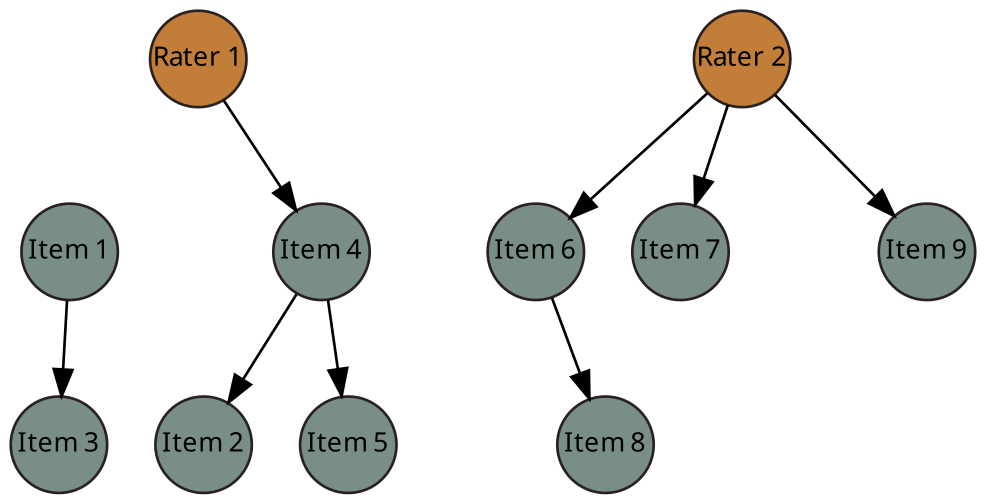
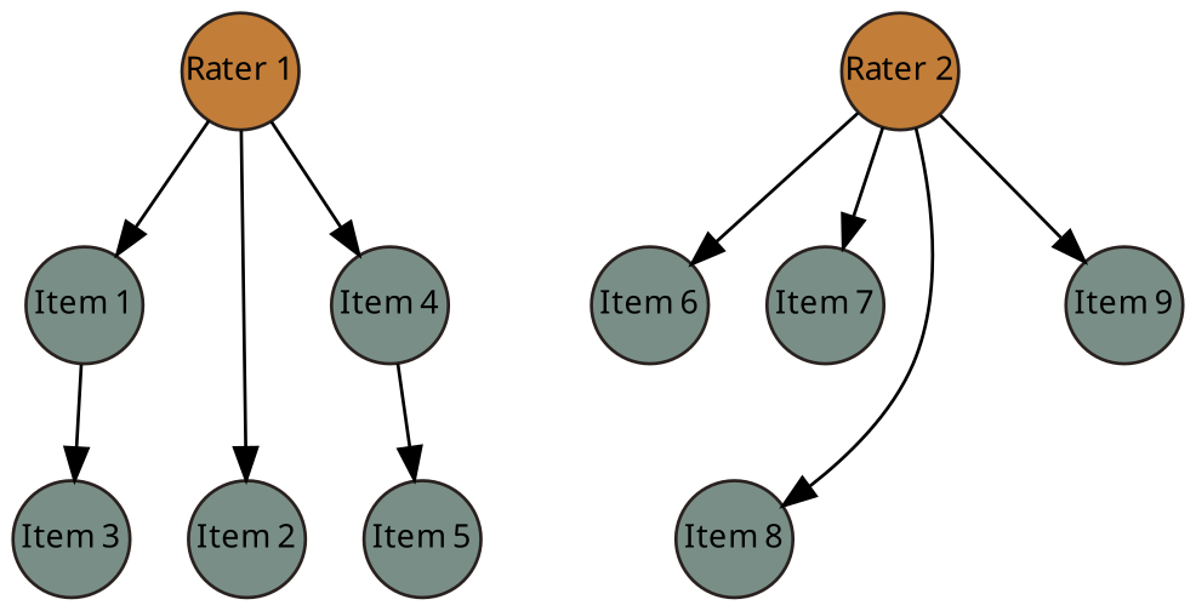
  digraph {
    node [color="#29211F" fillcolor="#798E87" fixedsize=true fontname=Futura fontsize=10 shape=circle style=filled]
    n1 [fillcolor="#C27D38" label="Rater 1"]
    n2 [label="Item 1"]
    n3 [label="Item 2"]
    n4 [label="Item 4"]
    n5 [label="Item 3"]
    n6 [label="Item 5"]
    n7 [fillcolor="#C27D38" label="Rater 2"]
    n8 [label="Item 6"]
    n9 [label="Item 7"]
    n10 [label="Item 8"]
    n11 [label="Item 9"]
-   n4 -> n3
+   n1 -> n2
+   n1 -> n3
    n1 -> n4
    n2 -> n5
    n4 -> n6
    n7 -> n8
    n7 -> n9
-   n8 -> n10
+   n7 -> n10
    n7 -> n11
  }
